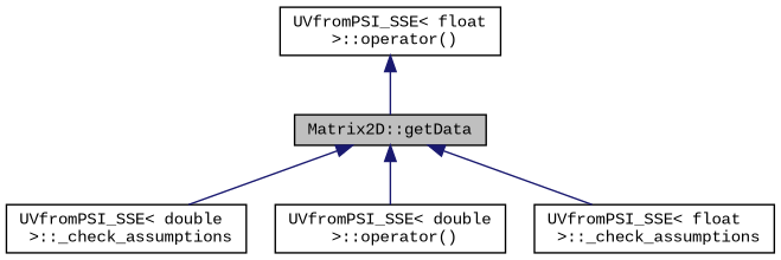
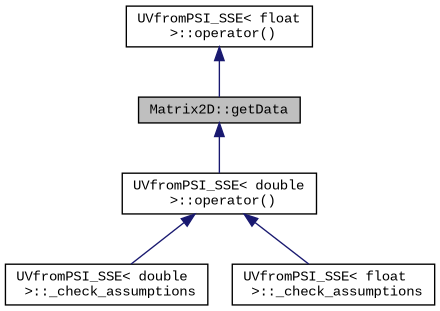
  digraph {
    fontname="Liberation Mono"
    rankdir=TB
    node [color=black fillcolor=white fontname="Liberation Mono" fontsize=10 shape=record style=filled]
    edge [color=midnightblue dir=back fontname="Liberation Mono" fontsize=10 labelfontname=Helvetica labelfontsize=10 style=solid]
    n1 [fillcolor=grey75 fontcolor=black height=0.2 label="Matrix2D::getData" width=0.4]
    n2 [height=0.2 label="UVfromPSI_SSE\< double\l \>::_check_assumptions" width=0.4]
    n3 [height=0.2 label="UVfromPSI_SSE\< double\l \>::operator()" width=0.4]
    n4 [height=0.2 label="UVfromPSI_SSE\< float\l \>::_check_assumptions" width=0.4]
    n5 [height=0.2 label="UVfromPSI_SSE\< float\l \>::operator()" width=0.4]
-   n1 -> n2
+   n3 -> n2
    n1 -> n3
-   n1 -> n4
+   n3 -> n4
    n5 -> n1
  }
